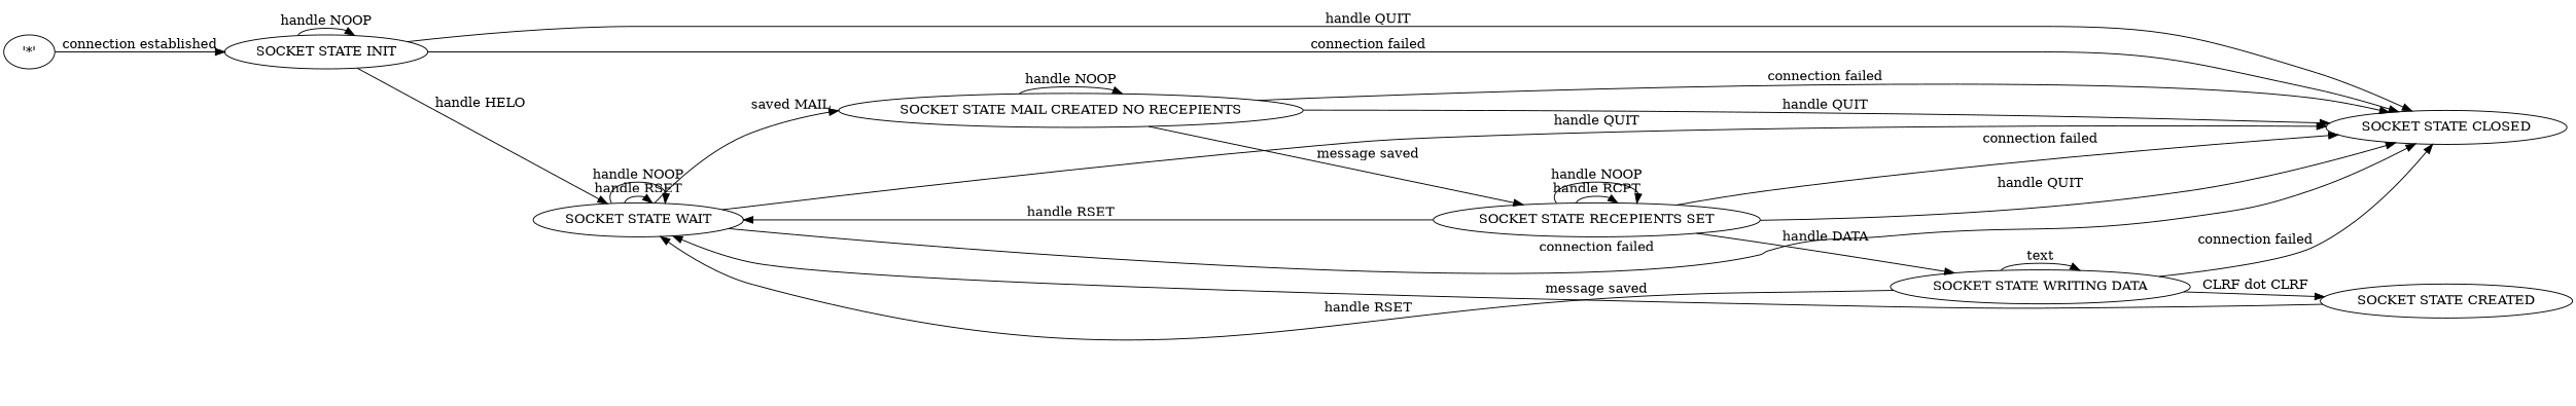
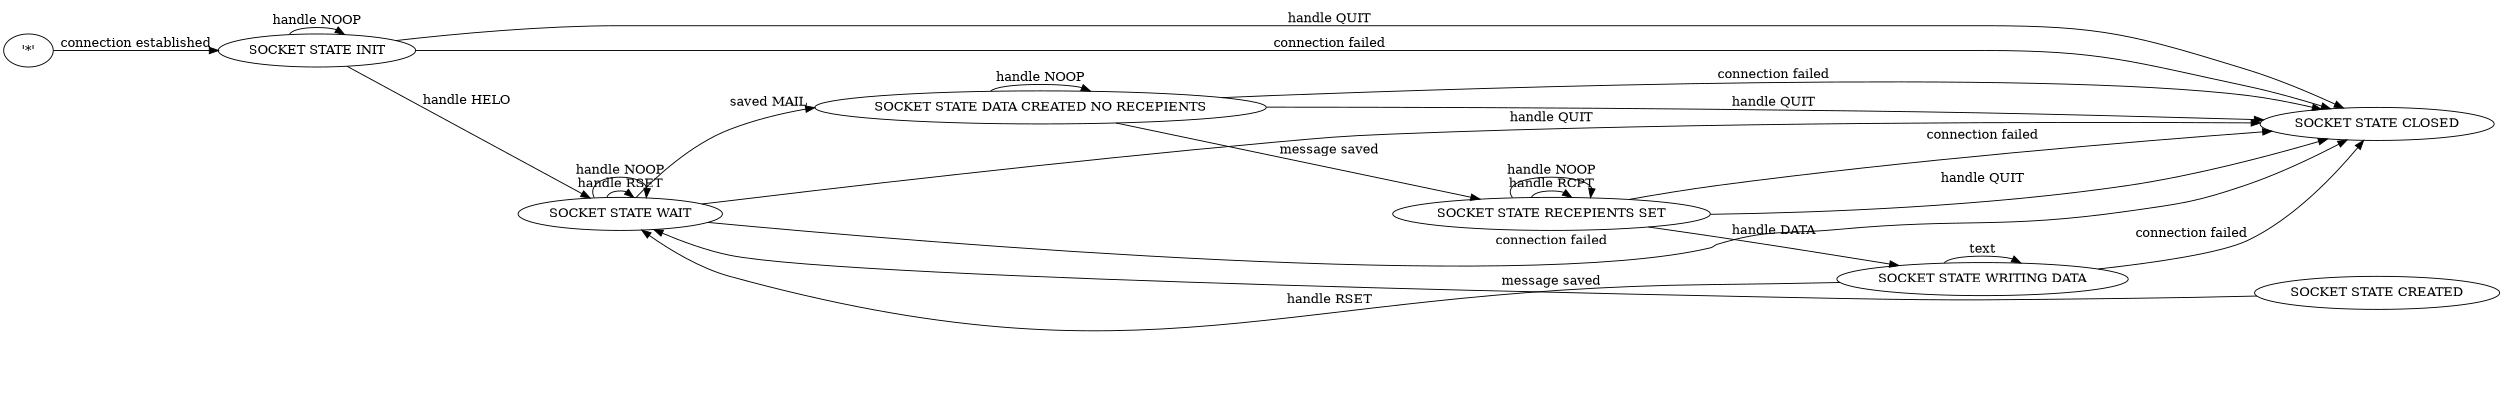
  digraph {
    defaultdist=0.1
    nodesep=0.1
    rankdir=LR
    ranksep=0.1
    "SOCKET STATE WAIT"
    "SOCKET STATE CLOSED"
-   "SOCKET STATE MAIL CREATED NO RECEPIENTS"
+   "SOCKET STATE MAIL CREATED NO RECEPIENTS" [label="SOCKET STATE DATA CREATED NO RECEPIENTS"]
    "SOCKET STATE RECEPIENTS SET"
    "SOCKET STATE WRITING DATA"
    n6 [label="SOCKET STATE CREATED"]
    "SOCKET STATE INIT"
    "'*'"
    "SOCKET STATE WAIT" -> "SOCKET STATE WAIT" [label="handle RSET"]
    "SOCKET STATE WAIT" -> "SOCKET STATE WAIT" [label="handle NOOP"]
    "SOCKET STATE WAIT" -> "SOCKET STATE CLOSED" [label="handle QUIT"]
    "SOCKET STATE WAIT" -> "SOCKET STATE CLOSED" [label="connection failed"]
    "SOCKET STATE WAIT" -> "SOCKET STATE MAIL CREATED NO RECEPIENTS" [label="saved MAIL"]
    "SOCKET STATE MAIL CREATED NO RECEPIENTS" -> "SOCKET STATE CLOSED" [label="connection failed"]
    "SOCKET STATE MAIL CREATED NO RECEPIENTS" -> "SOCKET STATE CLOSED" [label="handle QUIT"]
    "SOCKET STATE MAIL CREATED NO RECEPIENTS" -> "SOCKET STATE MAIL CREATED NO RECEPIENTS" [label="handle NOOP"]
    "SOCKET STATE MAIL CREATED NO RECEPIENTS" -> "SOCKET STATE RECEPIENTS SET" [label="message saved"]
-   "SOCKET STATE RECEPIENTS SET" -> "SOCKET STATE WAIT" [label="handle RSET"]
    "SOCKET STATE RECEPIENTS SET" -> "SOCKET STATE CLOSED" [label="connection failed"]
    "SOCKET STATE RECEPIENTS SET" -> "SOCKET STATE CLOSED" [label="handle QUIT"]
    "SOCKET STATE RECEPIENTS SET" -> "SOCKET STATE RECEPIENTS SET" [label="handle RCPT"]
    "SOCKET STATE RECEPIENTS SET" -> "SOCKET STATE RECEPIENTS SET" [label="handle NOOP"]
    "SOCKET STATE RECEPIENTS SET" -> "SOCKET STATE WRITING DATA" [label="handle DATA"]
    "SOCKET STATE WRITING DATA" -> "SOCKET STATE WAIT" [label="handle RSET"]
    "SOCKET STATE WRITING DATA" -> "SOCKET STATE CLOSED" [label="connection failed"]
    "SOCKET STATE WRITING DATA" -> "SOCKET STATE WRITING DATA" [label=text]
-   "SOCKET STATE WRITING DATA" -> n6 [label="CLRF dot CLRF"]
    n6 -> "SOCKET STATE WAIT" [label="message saved"]
    "SOCKET STATE INIT" -> "SOCKET STATE WAIT" [label="handle HELO"]
    "SOCKET STATE INIT" -> "SOCKET STATE CLOSED" [label="connection failed"]
    "SOCKET STATE INIT" -> "SOCKET STATE CLOSED" [label="handle QUIT"]
    "SOCKET STATE INIT" -> "SOCKET STATE INIT" [label="handle NOOP"]
    "'*'" -> "SOCKET STATE INIT" [label="connection established"]
  }
